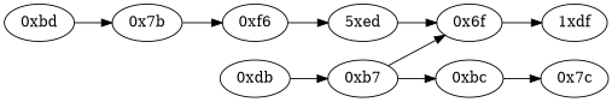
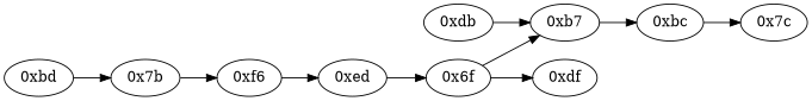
  digraph {
    rankdir=LR
    "0xbd"
    "0x7b"
    "0xf6"
-   "0xed" [label="5xed"]
+   "0xed"
    "0x6f"
    "0xdb"
    "0xb7"
    "0xbc"
-   "0xdf" [label="1xdf"]
+   "0xdf"
    "0x7c"
    "0xbd" -> "0x7b"
    "0x7b" -> "0xf6"
    "0xf6" -> "0xed"
    "0xed" -> "0x6f"
    "0x6f" -> "0xdf"
    "0xdb" -> "0xb7"
-   "0xb7" -> "0x6f"
+   "0x6f" -> "0xb7"
    "0xb7" -> "0xbc"
    "0xbc" -> "0x7c"
  }
